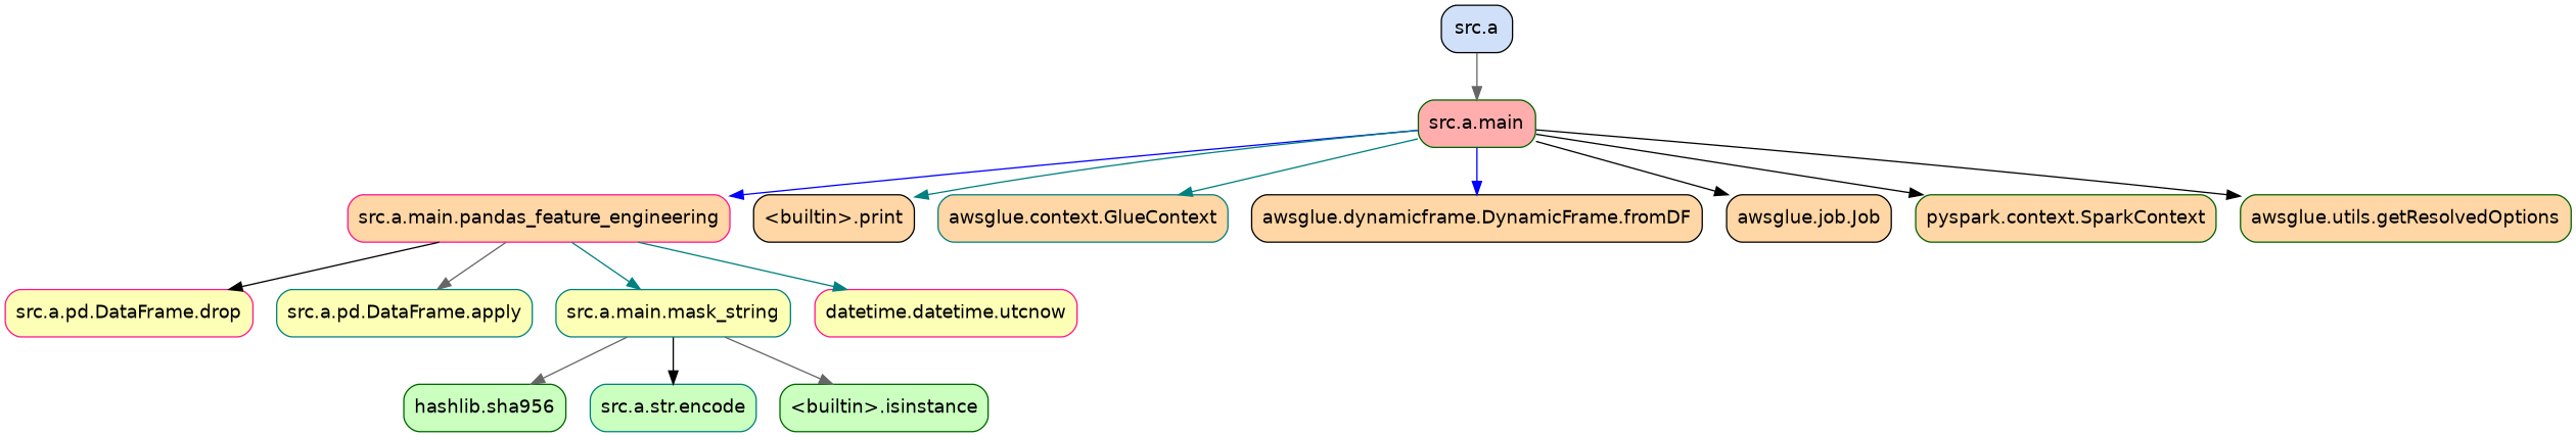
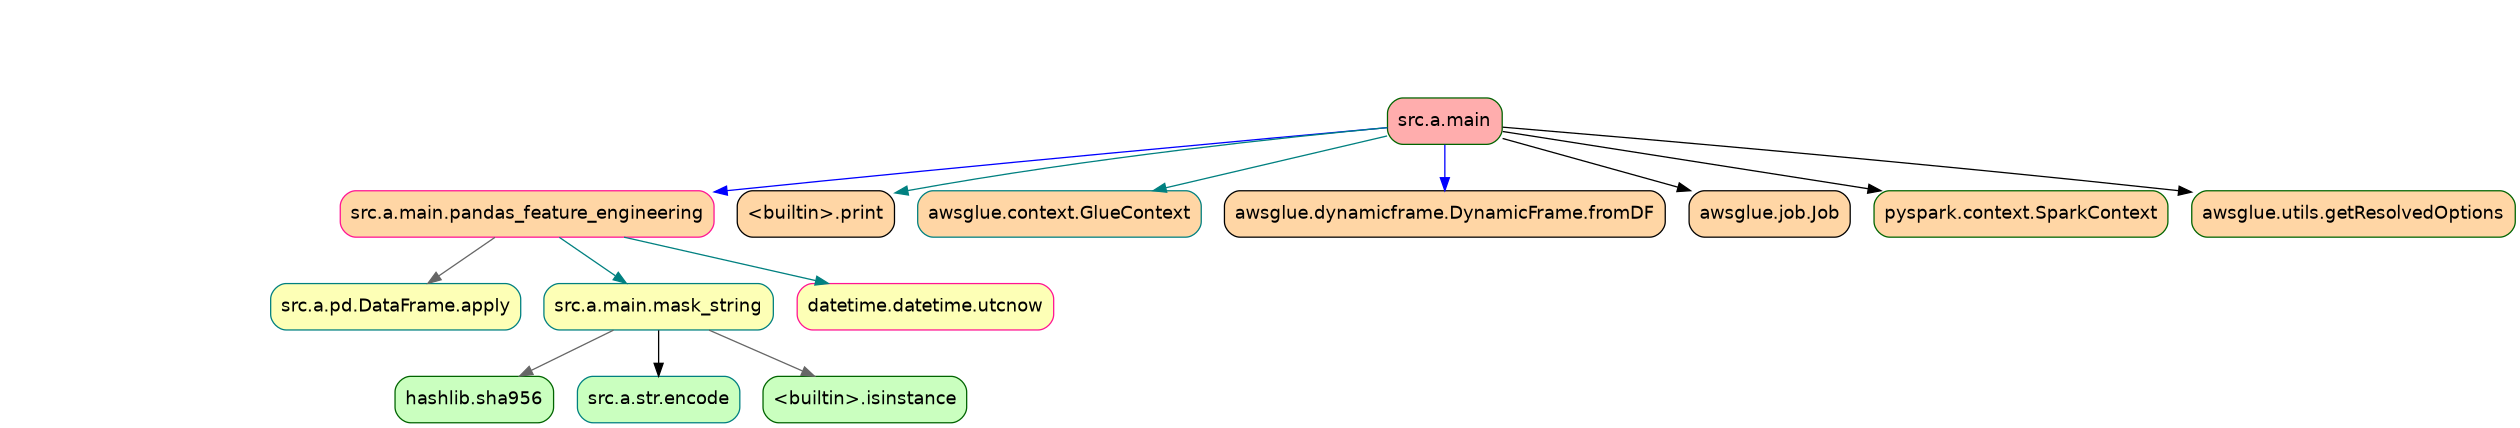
  digraph {
    rankdir=TB
    node [color=darkgreen fillcolor="#ffd6a5" fontname=Helvetica shape=box style="rounded,filled"]
    edge [color=black fontname=Helvetica]
    n1 [color=deeppink label="src.a.main.pandas_feature_engineering"]
-   n2 [color=deeppink fillcolor="#fdffb6" label="src.a.pd.DataFrame.drop"]
    n3 [color=teal fillcolor="#fdffb6" label="src.a.pd.DataFrame.apply"]
    n4 [color=teal fillcolor="#fdffb6" label="src.a.main.mask_string"]
    n5 [color=deeppink fillcolor="#fdffb6" label="datetime.datetime.utcnow"]
    n6 [fillcolor="#caffbf" label="hashlib.sha956"]
    n7 [color=teal fillcolor="#caffbf" label="src.a.str.encode"]
    n8 [fillcolor="#caffbf" label="<builtin>.isinstance"]
    n9 [color=black label="<builtin>.print"]
    n10 [color=teal label="awsglue.context.GlueContext"]
    n11 [color=black label="awsglue.dynamicframe.DynamicFrame.fromDF"]
-   n12 [color=black fillcolor="#d1e0f9" label="src.a"]
    n13 [fillcolor="#ffadad" label="src.a.main"]
    n14 [color=black label="awsglue.job.Job"]
    n15 [label="pyspark.context.SparkContext"]
    n16 [label="awsglue.utils.getResolvedOptions"]
-   n1 -> n2
    n1 -> n3 [color=gray40]
    n1 -> n4 [color=teal]
    n1 -> n5 [color=teal]
    n4 -> n6 [color=gray40]
    n4 -> n7
    n4 -> n8 [color=gray40]
-   n12 -> n13 [color=gray40]
    n13 -> n1 [color=blue]
    n13 -> n9 [color=teal]
    n13 -> n10 [color=teal]
    n13 -> n11 [color=blue]
    n13 -> n14
    n13 -> n15
    n13 -> n16
  }
